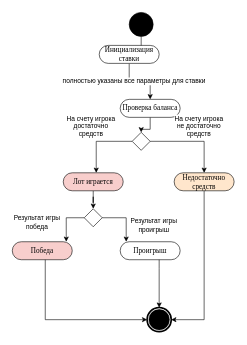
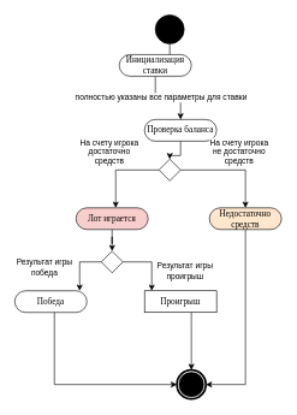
  <mxCell id="0" />
  <mxCell id="1" parent="0" />
  <mxCell id="2" style="edgeStyle=orthogonalEdgeStyle;rounded=0;orthogonalLoop=1;jettySize=auto;html=1;fontFamily=Times New Roman;" parent="1" source="3" target="6" edge="1"><mxGeometry relative="1" as="geometry" /></mxCell>
  <mxCell id="3" value="" style="ellipse;whiteSpace=wrap;html=1;rounded=0;shadow=0;comic=0;labelBackgroundColor=none;strokeWidth=1;fillColor=#000000;fontFamily=Verdana;fontSize=12;align=center;" parent="1" vertex="1"><mxGeometry x="215" y="20" width="40" height="40" as="geometry" /></mxCell>
  <mxCell id="4" style="edgeStyle=orthogonalEdgeStyle;rounded=0;orthogonalLoop=1;jettySize=auto;html=1;" parent="1" source="6" target="8" edge="1"><mxGeometry relative="1" as="geometry" /></mxCell>
  <mxCell id="5" value="полностью указаны все параметры для ставки" style="edgeLabel;html=1;align=center;verticalAlign=middle;resizable=0;points=[];" vertex="1" connectable="0" parent="4"><mxGeometry x="-0.216" y="1" relative="1" as="geometry"><mxPoint as="offset" /></mxGeometry></mxCell>
  <mxCell id="6" value="&lt;font face=&quot;Times New Roman&quot;&gt;Инициализация ставки&lt;/font&gt;" style="rounded=1;whiteSpace=wrap;html=1;shadow=0;comic=0;labelBackgroundColor=none;strokeWidth=1;fontFamily=Verdana;fontSize=12;align=center;arcSize=50;" parent="1" vertex="1"><mxGeometry x="165" y="75" width="100" height="30" as="geometry" /></mxCell>
  <mxCell id="7" value="" style="edgeStyle=orthogonalEdgeStyle;rounded=0;orthogonalLoop=1;jettySize=auto;html=1;" parent="1" source="8" target="9" edge="1"><mxGeometry relative="1" as="geometry" /></mxCell>
  <mxCell id="8" value="&lt;font face=&quot;Times New Roman&quot;&gt;Проверка баланса&lt;br&gt;&lt;/font&gt;" style="rounded=1;whiteSpace=wrap;html=1;shadow=0;comic=0;labelBackgroundColor=none;strokeWidth=1;fontFamily=Verdana;fontSize=12;align=center;arcSize=50;" parent="1" vertex="1"><mxGeometry x="200" y="165" width="100" height="30" as="geometry" /></mxCell>
  <mxCell id="9" value="" style="rhombus;whiteSpace=wrap;html=1;fontFamily=Times New Roman;" parent="1" vertex="1"><mxGeometry x="220" y="220" width="30" height="30" as="geometry" /></mxCell>
- <mxCell id="10" value="&lt;font face=&quot;Times New Roman&quot;&gt;Победа&lt;br&gt;&lt;/font&gt;" style="rounded=1;whiteSpace=wrap;html=1;shadow=0;comic=0;labelBackgroundColor=none;strokeWidth=1;fontFamily=Verdana;fontSize=12;align=center;arcSize=50;fillColor=#f8cecc;" parent="1" vertex="1"><mxGeometry x="20" y="402.5" width="100" height="30" as="geometry" /></mxCell>
- <mxCell id="11" value="&lt;font face=&quot;Times New Roman&quot;&gt;Проигрыш&lt;br&gt;&lt;/font&gt;" style="rounded=1;whiteSpace=wrap;html=1;shadow=0;comic=0;labelBackgroundColor=none;strokeWidth=1;fontFamily=Verdana;fontSize=12;align=center;arcSize=50;" parent="1" vertex="1"><mxGeometry x="200" y="402.5" width="100" height="30" as="geometry" /></mxCell>
+ <mxCell id="10" value="&lt;font face=&quot;Times New Roman&quot;&gt;Победа&lt;br&gt;&lt;/font&gt;" style="rounded=1;whiteSpace=wrap;html=1;shadow=0;comic=0;labelBackgroundColor=none;strokeWidth=1;fontFamily=Verdana;fontSize=12;align=center;arcSize=50;" parent="1" vertex="1"><mxGeometry x="20" y="402.5" width="100" height="30" as="geometry" /></mxCell>
+ <mxCell id="11" value="&lt;font face=&quot;Times New Roman&quot;&gt;Проигрыш&lt;br&gt;&lt;/font&gt;" style="whiteSpace=wrap;html=1;shadow=0;comic=0;labelBackgroundColor=none;strokeWidth=1;fontFamily=Verdana;fontSize=12;align=center;arcSize=50;rounded=0;" parent="1" vertex="1"><mxGeometry x="200" y="402.5" width="100" height="30" as="geometry" /></mxCell>
  <mxCell id="12" value="" style="edgeStyle=orthogonalEdgeStyle;rounded=0;orthogonalLoop=1;jettySize=auto;html=1;" parent="1" source="13" target="14" edge="1"><mxGeometry relative="1" as="geometry" /></mxCell>
  <mxCell id="13" value="&lt;font face=&quot;Times New Roman&quot;&gt;Лот играется&lt;br&gt;&lt;/font&gt;" style="rounded=1;whiteSpace=wrap;html=1;shadow=0;comic=0;labelBackgroundColor=none;strokeWidth=1;fontFamily=Verdana;fontSize=12;align=center;arcSize=50;fillColor=#f8cecc;" parent="1" vertex="1"><mxGeometry x="105" y="287.5" width="100" height="30" as="geometry" /></mxCell>
  <mxCell id="14" value="" style="rhombus;whiteSpace=wrap;html=1;fontFamily=Times New Roman;" parent="1" vertex="1"><mxGeometry x="140" y="347.5" width="30" height="30" as="geometry" /></mxCell>
  <mxCell id="15" value="&lt;font face=&quot;Times New Roman&quot;&gt;Недостаточно средств&lt;br&gt;&lt;/font&gt;" style="rounded=1;whiteSpace=wrap;html=1;shadow=0;comic=0;labelBackgroundColor=none;strokeWidth=1;fontFamily=Verdana;fontSize=12;align=center;arcSize=50;fillColor=#ffe6cc;" parent="1" vertex="1"><mxGeometry x="290" y="287.5" width="100" height="30" as="geometry" /></mxCell>
  <mxCell id="16" value="" style="edgeStyle=orthogonalEdgeStyle;rounded=0;orthogonalLoop=1;jettySize=auto;html=1;" parent="1" source="14" target="11" edge="1"><mxGeometry relative="1" as="geometry"><mxPoint x="130" y="327.5" as="sourcePoint" /><mxPoint x="130" y="362.5" as="targetPoint" /><Array as="points"><mxPoint x="210" y="362.5" /></Array></mxGeometry></mxCell>
  <mxCell id="17" value="Результат игры &lt;br&gt;проигрыш" style="edgeLabel;html=1;align=center;verticalAlign=middle;resizable=0;points=[];" vertex="1" connectable="0" parent="16"><mxGeometry x="0.296" y="1" relative="1" as="geometry"><mxPoint x="44" as="offset" /></mxGeometry></mxCell>
  <mxCell id="18" value="" style="edgeStyle=orthogonalEdgeStyle;rounded=0;orthogonalLoop=1;jettySize=auto;html=1;" parent="1" source="14" target="10" edge="1"><mxGeometry relative="1" as="geometry"><mxPoint x="140" y="337.5" as="sourcePoint" /><mxPoint x="140" y="372.5" as="targetPoint" /><Array as="points"><mxPoint x="110" y="362.5" /></Array></mxGeometry></mxCell>
  <mxCell id="19" value="Результат игры&lt;br&gt;победа" style="edgeLabel;html=1;align=center;verticalAlign=middle;resizable=0;points=[];" vertex="1" connectable="0" parent="18"><mxGeometry x="0.281" relative="1" as="geometry"><mxPoint x="-50" y="-8" as="offset" /></mxGeometry></mxCell>
  <mxCell id="20" value="" style="edgeStyle=orthogonalEdgeStyle;rounded=0;orthogonalLoop=1;jettySize=auto;html=1;" parent="1" source="9" target="13" edge="1"><mxGeometry relative="1" as="geometry"><mxPoint x="145" y="377.5" as="sourcePoint" /><mxPoint x="210" y="437.5" as="targetPoint" /><Array as="points"><mxPoint x="160" y="234.5" /></Array></mxGeometry></mxCell>
  <mxCell id="21" value="На счету игрока &lt;br&gt;достаточно &lt;br&gt;средств" style="edgeLabel;html=1;align=center;verticalAlign=middle;resizable=0;points=[];" vertex="1" connectable="0" parent="20"><mxGeometry x="-0.324" relative="1" as="geometry"><mxPoint x="-32" y="-26" as="offset" /></mxGeometry></mxCell>
  <mxCell id="22" value="" style="edgeStyle=orthogonalEdgeStyle;rounded=0;orthogonalLoop=1;jettySize=auto;html=1;" parent="1" source="9" target="15" edge="1"><mxGeometry relative="1" as="geometry"><mxPoint x="270" y="237.5" as="sourcePoint" /><mxPoint x="130" y="297.5" as="targetPoint" /><Array as="points"><mxPoint x="340" y="234.5" /></Array></mxGeometry></mxCell>
  <mxCell id="23" value="На счету игрока &lt;br&gt;не достаточно &lt;br&gt;средств" style="edgeLabel;html=1;align=center;verticalAlign=middle;resizable=0;points=[];" vertex="1" connectable="0" parent="22"><mxGeometry x="-0.167" relative="1" as="geometry"><mxPoint x="21" y="-26" as="offset" /></mxGeometry></mxCell>
  <mxCell id="24" value="" style="shape=mxgraph.bpmn.shape;html=1;verticalLabelPosition=bottom;labelBackgroundColor=#ffffff;verticalAlign=top;perimeter=ellipsePerimeter;outline=end;symbol=terminate;rounded=0;shadow=0;comic=0;strokeWidth=1;fontFamily=Verdana;fontSize=12;align=center;" parent="1" vertex="1"><mxGeometry x="245" y="512.5" width="40" height="40" as="geometry" /></mxCell>
  <mxCell id="25" style="edgeStyle=orthogonalEdgeStyle;rounded=0;orthogonalLoop=1;jettySize=auto;html=1;fontFamily=Times New Roman;" parent="1" source="15" target="24" edge="1"><mxGeometry relative="1" as="geometry"><Array as="points"><mxPoint x="340" y="532.5" /></Array><mxPoint x="85" y="587.5" as="sourcePoint" /><mxPoint x="-120" y="787.5" as="targetPoint" /></mxGeometry></mxCell>
  <mxCell id="26" style="edgeStyle=orthogonalEdgeStyle;rounded=0;orthogonalLoop=1;jettySize=auto;html=1;fontFamily=Times New Roman;" parent="1" source="10" target="24" edge="1"><mxGeometry relative="1" as="geometry"><Array as="points"><mxPoint x="75" y="532.5" /></Array><mxPoint x="65" y="552.5" as="sourcePoint" /><mxPoint x="-140" y="752.5" as="targetPoint" /></mxGeometry></mxCell>
  <mxCell id="27" style="edgeStyle=orthogonalEdgeStyle;rounded=0;orthogonalLoop=1;jettySize=auto;html=1;fontFamily=Times New Roman;" parent="1" source="11" target="24" edge="1"><mxGeometry relative="1" as="geometry"><Array as="points"><mxPoint x="265" y="447.5" /><mxPoint x="265" y="447.5" /></Array><mxPoint x="-180" y="642.5" as="sourcePoint" /><mxPoint x="-385" y="842.5" as="targetPoint" /></mxGeometry></mxCell>
